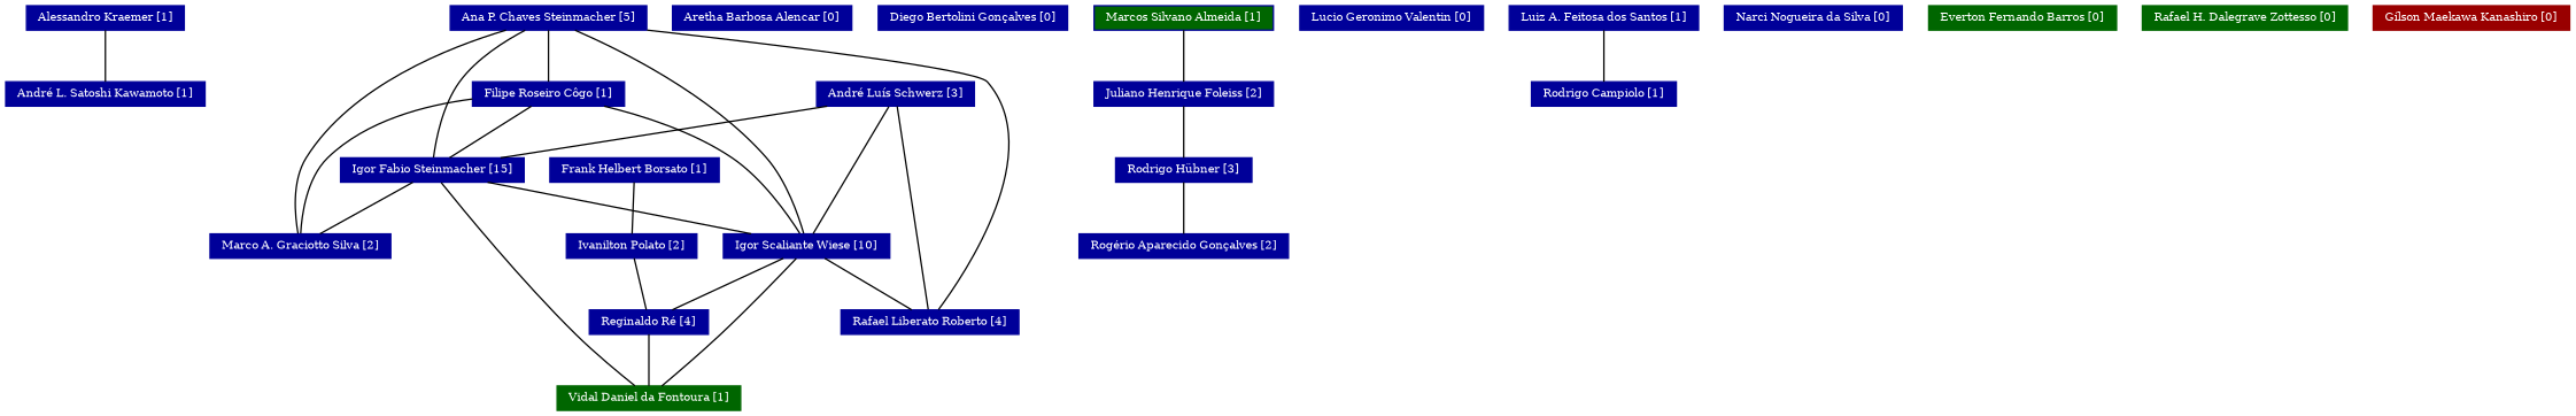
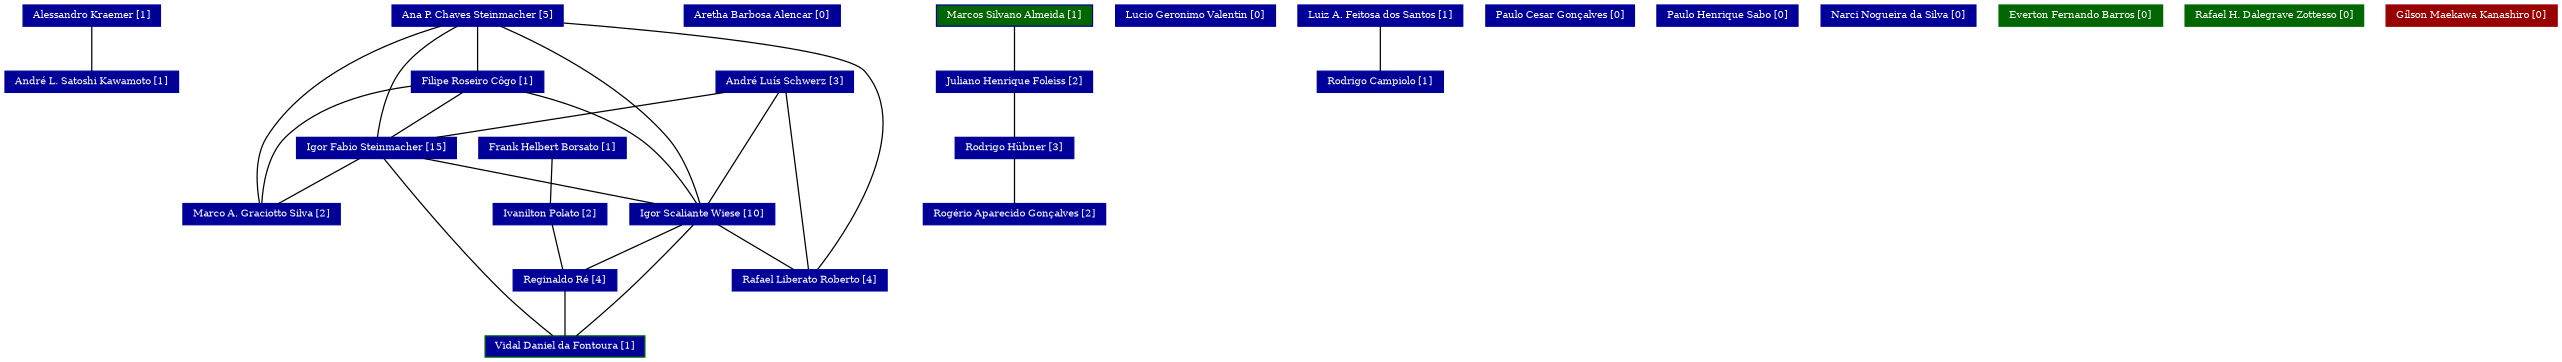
  strict graph {
    node [color="#000099" fontcolor="#FFFFFF" fontsize=8 shape=rectangle style=filled]
    n1 [height=0.23611 label="Alessandro Kraemer [1]" width=1.3333]
    n2 [height=0.23611 label="André L. Satoshi Kawamoto [1]" width=1.6944]
    n3 [height=0.23611 label="Ana P. Chaves Steinmacher [5]" width=1.6528]
    n4 [height=0.23611 label="Filipe Roseiro Côgo [1]" width=1.2917]
    n5 [height=0.23611 label="Igor Fabio Steinmacher [15]" width=1.5139]
    n6 [height=0.23611 label="Igor Scaliante Wiese [10]" width=1.4028]
    n7 [height=0.23611 label="Marco A. Graciotto Silva [2]" width=1.5556]
    n8 [height=0.23611 label="Rafael Liberato Roberto [4]" width=1.5]
-   n9 [color="#006600" height=0.23611 label="Vidal Daniel da Fontoura [1]" width=1.5417]
+   n9 [color="#006600" height=0.23611 label="Vidal Daniel da Fontoura [1]" width=1.5417 fillcolor="#000099"]
    n10 [height=0.23611 label="Reginaldo Ré [4]" width=1]
    n11 [height=0.23611 label="André Luís Schwerz [3]" width=1.3333]
    n12 [height=0.23611 label="Aretha Barbosa Alencar [0]" width=1.5]
-   n13 [height=0.23611 label="Diego Bertolini Gonçalves [0]" width=1.5972]
    n14 [height=0.23611 label="Frank Helbert Borsato [1]" width=1.4028]
    n15 [height=0.23611 label="Ivanilton Polato [2]" width=1.1111]
    n16 [height=0.23611 label="Juliano Henrique Foleiss [2]" width=1.5]
    n17 [height=0.23611 label="Rodrigo Hübner [3]" width=1.1111]
    n18 [height=0.23611 label="Rogério Aparecido Gonçalves [2]" width=1.75]
    n19 [height=0.23611 label="Lucio Geronimo Valentin [0]" width=1.5556]
    n20 [height=0.23611 label="Luiz A. Feitosa dos Santos [1]" width=1.6111]
    n21 [height=0.23611 label="Rodrigo Campiolo [1]" width=1.2083]
    n22 [fillcolor="#006600" height=0.23611 label="Marcos Silvano Almeida [1]" width=1.5139]
+   n23 [height=0.23611 label="Paulo Cesar Gonçalves [0]" width=1.4444]
+   n24 [height=0.23611 label="Paulo Henrique Sabo [0]" width=1.3472]
    n25 [height=0.23611 label="Narci Nogueira da Silva [0]" width=1.5]
    n26 [color="#006600" height=0.23611 label="Everton Fernando Barros [0]" width=1.5278]
    n27 [color="#006600" height=0.23611 label="Rafael H. Dalegrave Zottesso [0]" width=1.75]
    n28 [color="#990000" height=0.23611 label="Gílson Maekawa Kanashiro [0]" width=1.6528]
    n1 -- n2
    n3 -- n4
    n3 -- n5
    n3 -- n6
    n3 -- n7
    n3 -- n8
    n4 -- n5
    n4 -- n6
    n4 -- n7
    n5 -- n6
    n5 -- n7
    n5 -- n9
    n6 -- n8
    n6 -- n9
    n6 -- n10
    n10 -- n9
    n11 -- n5
    n11 -- n6
    n11 -- n8
    n14 -- n15
    n15 -- n10
    n16 -- n17
    n17 -- n18
    n20 -- n21
    n22 -- n16
  }
